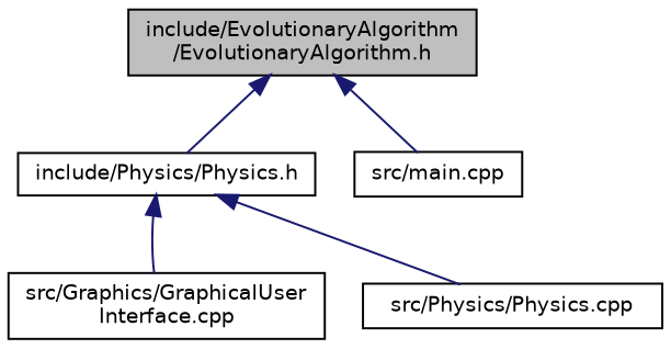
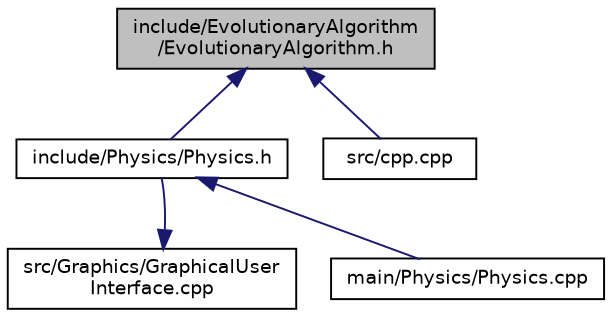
  digraph {
    node [color=black fillcolor=white fontname=Helvetica fontsize=10 shape=record style=filled]
    edge [color=midnightblue dir=back fontname=Helvetica fontsize=10 labelfontname=Helvetica labelfontsize=10 style=solid]
    n1 [fillcolor=grey75 fontcolor=black height=0.2 label="include/EvolutionaryAlgorithm\l/EvolutionaryAlgorithm.h" width=0.4]
    n2 [height=0.2 label="include/Physics/Physics.h" width=0.4]
-   n3 [height=0.2 label="src/main.cpp" width=0.4]
+   n3 [height=0.2 label="src/cpp.cpp" width=0.4]
    n4 [height=0.2 label="src/Graphics/GraphicalUser\lInterface.cpp" width=0.4]
-   n5 [height=0.2 label="src/Physics/Physics.cpp" width=0.4]
+   n5 [height=0.2 label="main/Physics/Physics.cpp" width=0.4]
    n1 -> n2
    n1 -> n3
-   n2 -> n4
+   n4 -> n2
    n2 -> n5
  }
